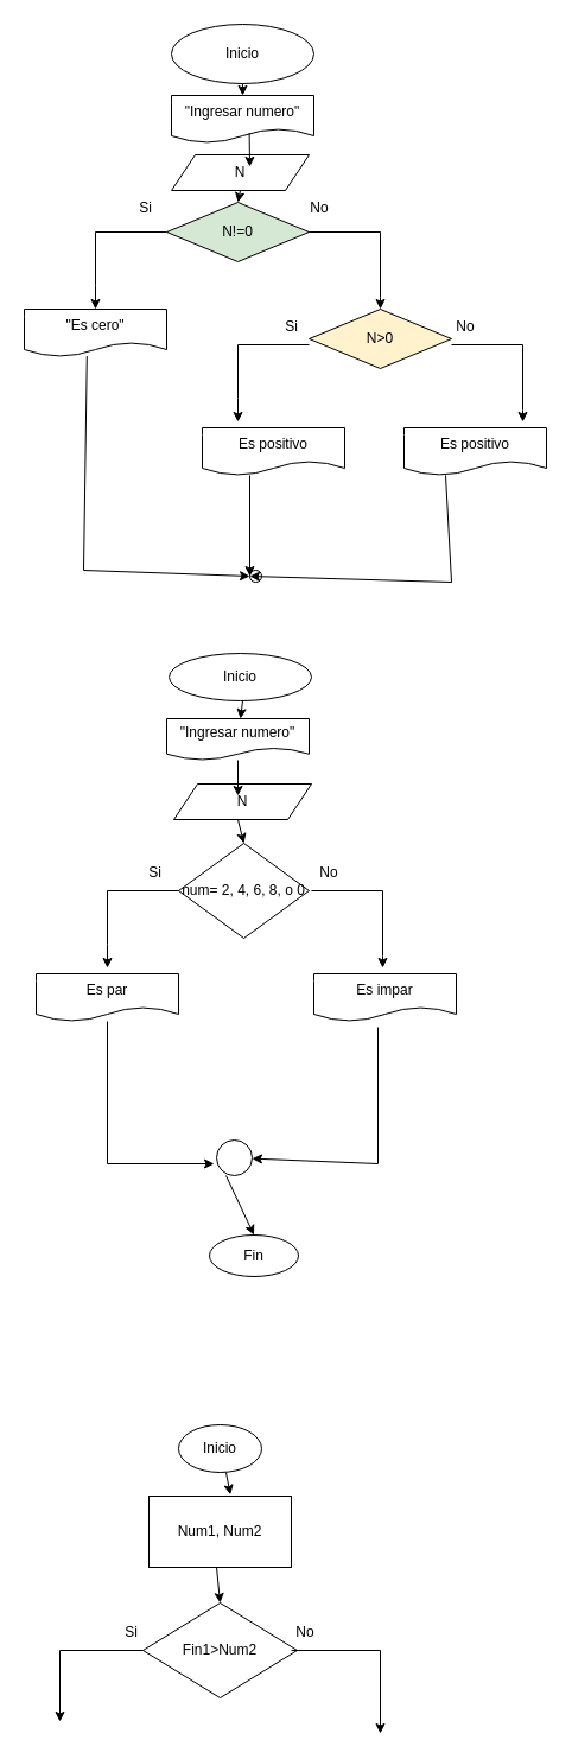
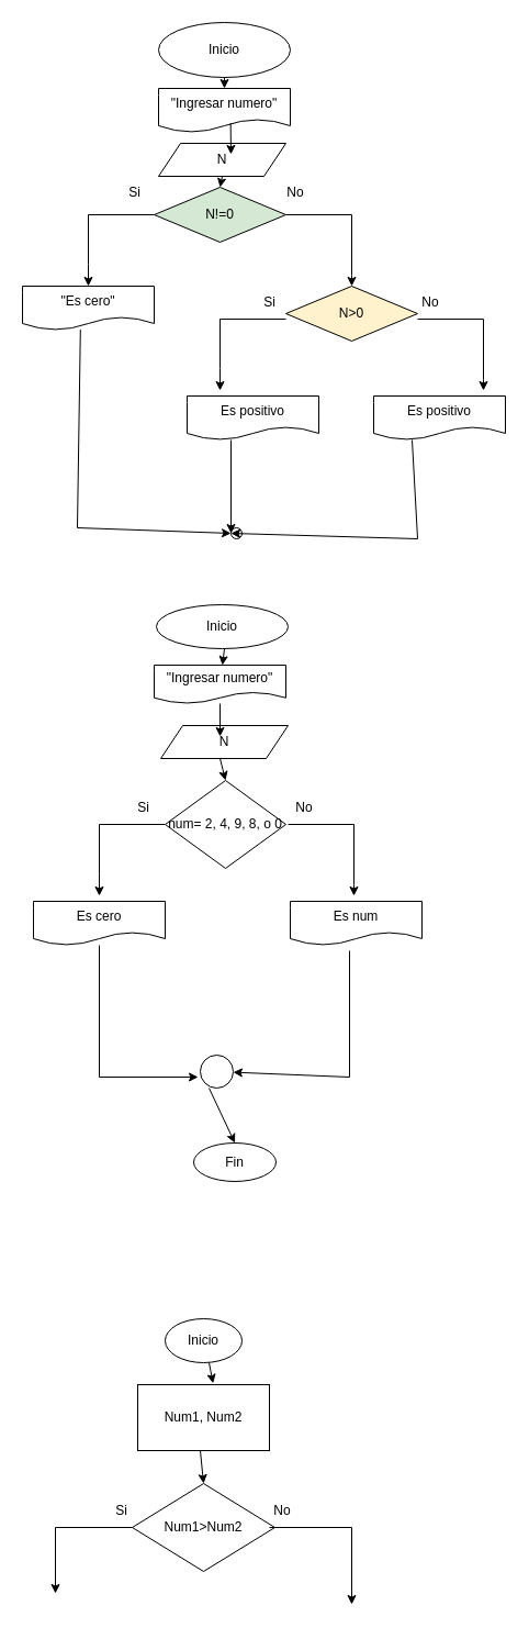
  <mxCell id="0" />
  <mxCell id="1" parent="0" />
  <mxCell id="2" value="Inicio" style="ellipse;whiteSpace=wrap;html=1;" vertex="1" parent="1"><mxGeometry x="144" width="120" height="50" as="geometry" y="20" /></mxCell>
  <mxCell id="3" value="&quot;Ingresar numero&quot;" style="shape=document;whiteSpace=wrap;html=1;boundedLbl=1;" vertex="1" parent="1"><mxGeometry x="144" y="80" width="120" height="40" as="geometry" /></mxCell>
  <mxCell id="4" value="N" style="shape=parallelogram;perimeter=parallelogramPerimeter;whiteSpace=wrap;html=1;fixedSize=1;" vertex="1" parent="1"><mxGeometry x="144" y="130" width="116" height="30" as="geometry" /></mxCell>
  <mxCell id="5" value="N!=0" style="rhombus;whiteSpace=wrap;html=1;fillColor=#d5e8d4;" vertex="1" parent="1"><mxGeometry x="140" y="170" width="120" height="50" as="geometry" /></mxCell>
  <mxCell id="6" value="" style="endArrow=classic;html=1;rounded=0;exitX=0;exitY=0.5;exitDx=0;exitDy=0;" edge="1" parent="1" source="5"><mxGeometry width="50" height="50" relative="1" as="geometry"><mxPoint x="180" y="280" as="sourcePoint" /><mxPoint x="80" y="260" as="targetPoint" /><Array as="points"><mxPoint x="80" y="195" /><mxPoint x="80" y="240" /></Array></mxGeometry></mxCell>
  <mxCell id="7" value="" style="endArrow=classic;html=1;rounded=0;exitX=0;exitY=0.5;exitDx=0;exitDy=0;" edge="1" parent="1"><mxGeometry width="50" height="50" relative="1" as="geometry"><mxPoint x="260" y="195" as="sourcePoint" /><mxPoint x="320" y="260" as="targetPoint" /><Array as="points"><mxPoint x="320" y="195" /><mxPoint x="320" y="250" /></Array></mxGeometry></mxCell>
  <mxCell id="8" value="Si&amp;nbsp; &amp;nbsp; &amp;nbsp; &amp;nbsp; &amp;nbsp; &amp;nbsp; &amp;nbsp; &amp;nbsp; &amp;nbsp; &amp;nbsp; &amp;nbsp; &amp;nbsp; &amp;nbsp; &amp;nbsp; &amp;nbsp; &amp;nbsp; &amp;nbsp; &amp;nbsp; &amp;nbsp; &amp;nbsp; No" style="text;html=1;align=center;verticalAlign=middle;whiteSpace=wrap;rounded=0;" vertex="1" parent="1"><mxGeometry x="84" y="160" width="226" height="30" as="geometry" /></mxCell>
  <mxCell id="9" value="&quot;Es cero&quot;" style="shape=document;whiteSpace=wrap;html=1;boundedLbl=1;" vertex="1" parent="1"><mxGeometry x="20" y="260" width="120" height="40" as="geometry" /></mxCell>
  <mxCell id="10" value="Es positivo" style="shape=document;whiteSpace=wrap;html=1;boundedLbl=1;" vertex="1" parent="1"><mxGeometry x="170" y="360" width="120" height="40" as="geometry" /></mxCell>
  <mxCell id="11" value="Es positivo" style="shape=document;whiteSpace=wrap;html=1;boundedLbl=1;" vertex="1" parent="1"><mxGeometry x="340" y="360" width="120" height="40" as="geometry" /></mxCell>
  <mxCell id="12" value="N&amp;gt;0" style="rhombus;whiteSpace=wrap;html=1;fillColor=#fff2cc;" vertex="1" parent="1"><mxGeometry x="260" y="260" width="120" height="50" as="geometry" /></mxCell>
  <mxCell id="13" value="" style="endArrow=classic;html=1;rounded=0;exitX=0;exitY=0.5;exitDx=0;exitDy=0;" edge="1" parent="1"><mxGeometry width="50" height="50" relative="1" as="geometry"><mxPoint x="260" y="290" as="sourcePoint" /><mxPoint x="200" y="355" as="targetPoint" /><Array as="points"><mxPoint x="200" y="290" /><mxPoint x="200" y="335" /></Array></mxGeometry></mxCell>
  <mxCell id="14" value="" style="endArrow=classic;html=1;rounded=0;exitX=0;exitY=0.5;exitDx=0;exitDy=0;" edge="1" parent="1"><mxGeometry width="50" height="50" relative="1" as="geometry"><mxPoint x="380" y="290" as="sourcePoint" /><mxPoint x="440" y="355" as="targetPoint" /><Array as="points"><mxPoint x="440" y="290" /><mxPoint x="440" y="345" /></Array></mxGeometry></mxCell>
  <mxCell id="15" value="Si&amp;nbsp; &amp;nbsp; &amp;nbsp; &amp;nbsp; &amp;nbsp; &amp;nbsp; &amp;nbsp; &amp;nbsp; &amp;nbsp; &amp;nbsp; &amp;nbsp; &amp;nbsp; &amp;nbsp; &amp;nbsp; &amp;nbsp; &amp;nbsp; &amp;nbsp; &amp;nbsp; &amp;nbsp; &amp;nbsp; No" style="text;html=1;align=center;verticalAlign=middle;whiteSpace=wrap;rounded=0;" vertex="1" parent="1"><mxGeometry x="207" y="260" width="226" height="30" as="geometry" /></mxCell>
  <mxCell id="16" value="" style="ellipse;whiteSpace=wrap;html=1;aspect=fixed;labelBackgroundColor=#000000;labelBorderColor=default;fontColor=default;textShadow=1;" vertex="1" parent="1"><mxGeometry x="210" y="480" width="10" height="10" as="geometry" /></mxCell>
  <mxCell id="17" value="" style="endArrow=classic;html=1;rounded=0;entryX=0;entryY=0.5;entryDx=0;entryDy=0;exitX=0.44;exitY=0.99;exitDx=0;exitDy=0;exitPerimeter=0;" edge="1" parent="1" source="9" target="16"><mxGeometry width="50" height="50" relative="1" as="geometry"><mxPoint x="80" y="300" as="sourcePoint" /><mxPoint x="130" y="250" as="targetPoint" /><Array as="points"><mxPoint x="70" y="480" /></Array></mxGeometry></mxCell>
  <mxCell id="18" value="" style="endArrow=classic;html=1;rounded=0;entryX=0;entryY=0.5;entryDx=0;entryDy=0;" edge="1" parent="1" target="16"><mxGeometry width="50" height="50" relative="1" as="geometry"><mxPoint x="210" y="400" as="sourcePoint" /><mxPoint x="260" y="350" as="targetPoint" /></mxGeometry></mxCell>
  <mxCell id="19" value="" style="endArrow=classic;html=1;rounded=0;entryX=0;entryY=0.5;entryDx=0;entryDy=0;" edge="1" parent="1" target="16"><mxGeometry width="50" height="50" relative="1" as="geometry"><mxPoint x="375" y="400" as="sourcePoint" /><mxPoint x="425" y="350" as="targetPoint" /><Array as="points"><mxPoint x="380" y="490" /></Array></mxGeometry></mxCell>
  <mxCell id="20" value="Inicio" style="ellipse;whiteSpace=wrap;html=1;" vertex="1" parent="1"><mxGeometry x="142" y="550" width="120" height="40" as="geometry" /></mxCell>
  <mxCell id="21" value="&quot;Ingresar numero&quot;" style="shape=document;whiteSpace=wrap;html=1;boundedLbl=1;" vertex="1" parent="1"><mxGeometry x="140" y="605" width="120" height="35" as="geometry" /></mxCell>
  <mxCell id="22" value="N" style="shape=parallelogram;perimeter=parallelogramPerimeter;whiteSpace=wrap;html=1;fixedSize=1;" vertex="1" parent="1"><mxGeometry x="146" y="660" width="116" height="30" as="geometry" /></mxCell>
- <mxCell id="23" value="num= 2, 4, 6, 8, o 0" style="rhombus;whiteSpace=wrap;html=1;" vertex="1" parent="1"><mxGeometry x="150" y="710" width="110" height="80" as="geometry" /></mxCell>
+ <mxCell id="23" value="num= 2, 4, 9, 8, o 0" style="rhombus;whiteSpace=wrap;html=1;" vertex="1" parent="1"><mxGeometry x="150" y="710" width="110" height="80" as="geometry" /></mxCell>
  <mxCell id="24" value="" style="endArrow=classic;html=1;rounded=0;exitX=0;exitY=0.5;exitDx=0;exitDy=0;" edge="1" parent="1"><mxGeometry width="50" height="50" relative="1" as="geometry"><mxPoint x="150" y="750" as="sourcePoint" /><mxPoint x="90" y="815" as="targetPoint" /><Array as="points"><mxPoint x="90" y="750" /><mxPoint x="90" y="795" /></Array></mxGeometry></mxCell>
  <mxCell id="25" value="" style="endArrow=classic;html=1;rounded=0;exitX=0;exitY=0.5;exitDx=0;exitDy=0;" edge="1" parent="1"><mxGeometry width="50" height="50" relative="1" as="geometry"><mxPoint x="262" y="750" as="sourcePoint" /><mxPoint x="322" y="815" as="targetPoint" /><Array as="points"><mxPoint x="322" y="750" /><mxPoint x="322" y="805" /></Array></mxGeometry></mxCell>
  <mxCell id="26" value="Si&amp;nbsp; &amp;nbsp; &amp;nbsp; &amp;nbsp; &amp;nbsp; &amp;nbsp; &amp;nbsp; &amp;nbsp; &amp;nbsp; &amp;nbsp; &amp;nbsp; &amp;nbsp; &amp;nbsp; &amp;nbsp; &amp;nbsp; &amp;nbsp; &amp;nbsp; &amp;nbsp; &amp;nbsp; &amp;nbsp; No" style="text;html=1;align=center;verticalAlign=middle;whiteSpace=wrap;rounded=0;" vertex="1" parent="1"><mxGeometry x="92" y="720" width="226" height="30" as="geometry" /></mxCell>
- <mxCell id="27" value="Es par" style="shape=document;whiteSpace=wrap;html=1;boundedLbl=1;" vertex="1" parent="1"><mxGeometry x="30" y="820" width="120" height="40" as="geometry" /></mxCell>
- <mxCell id="28" value="Es impar" style="shape=document;whiteSpace=wrap;html=1;boundedLbl=1;" vertex="1" parent="1"><mxGeometry x="264" y="820" width="120" height="40" as="geometry" /></mxCell>
+ <mxCell id="27" value="Es cero" style="shape=document;whiteSpace=wrap;html=1;boundedLbl=1;" vertex="1" parent="1"><mxGeometry x="30" y="820" width="120" height="40" as="geometry" /></mxCell>
+ <mxCell id="28" value="Es num" style="shape=document;whiteSpace=wrap;html=1;boundedLbl=1;" vertex="1" parent="1"><mxGeometry x="264" y="820" width="120" height="40" as="geometry" /></mxCell>
  <mxCell id="29" value="Fin" style="ellipse;whiteSpace=wrap;html=1;" vertex="1" parent="1"><mxGeometry x="176" y="1040" width="75" height="35" as="geometry" /></mxCell>
  <mxCell id="30" value="" style="endArrow=classic;html=1;rounded=0;" edge="1" parent="1"><mxGeometry width="50" height="50" relative="1" as="geometry"><mxPoint x="90" y="860" as="sourcePoint" /><mxPoint x="180" y="980" as="targetPoint" /><Array as="points"><mxPoint x="90" y="980" /></Array></mxGeometry></mxCell>
  <mxCell id="31" value="" style="endArrow=classic;html=1;rounded=0;" edge="1" parent="1" target="32"><mxGeometry width="50" height="50" relative="1" as="geometry"><mxPoint x="318" y="865" as="sourcePoint" /><mxPoint x="210" y="980" as="targetPoint" /><Array as="points"><mxPoint x="318" y="980" /></Array></mxGeometry></mxCell>
  <mxCell id="32" value="" style="ellipse;whiteSpace=wrap;html=1;aspect=fixed;" vertex="1" parent="1"><mxGeometry x="182" y="960" width="30" height="30" as="geometry" /></mxCell>
  <mxCell id="33" value="" style="endArrow=classic;html=1;rounded=0;entryX=0.5;entryY=0;entryDx=0;entryDy=0;" edge="1" parent="1" target="29"><mxGeometry width="50" height="50" relative="1" as="geometry"><mxPoint x="190" y="990" as="sourcePoint" /><mxPoint x="240" y="940" as="targetPoint" /></mxGeometry></mxCell>
  <mxCell id="34" value="" style="endArrow=classic;html=1;rounded=0;" edge="1" parent="1" target="21"><mxGeometry width="50" height="50" relative="1" as="geometry"><mxPoint x="204" y="590" as="sourcePoint" /><mxPoint x="254" y="540" as="targetPoint" /></mxGeometry></mxCell>
  <mxCell id="35" value="" style="endArrow=classic;html=1;rounded=0;entryX=0.466;entryY=0.333;entryDx=0;entryDy=0;entryPerimeter=0;" edge="1" parent="1" target="22"><mxGeometry width="50" height="50" relative="1" as="geometry"><mxPoint x="200" y="640" as="sourcePoint" /><mxPoint x="250" y="590" as="targetPoint" /></mxGeometry></mxCell>
  <mxCell id="36" value="" style="endArrow=classic;html=1;rounded=0;entryX=0.5;entryY=0;entryDx=0;entryDy=0;" edge="1" parent="1" target="23"><mxGeometry width="50" height="50" relative="1" as="geometry"><mxPoint x="200" y="690" as="sourcePoint" /><mxPoint x="250" y="640" as="targetPoint" /></mxGeometry></mxCell>
  <mxCell id="37" value="Inicio" style="ellipse;whiteSpace=wrap;html=1;" vertex="1" parent="1"><mxGeometry x="150" y="1200" width="70" height="40" as="geometry" /></mxCell>
  <mxCell id="38" value="Num1, Num2" style="rounded=0;whiteSpace=wrap;html=1;" vertex="1" parent="1"><mxGeometry x="125" y="1260" width="120" height="60" as="geometry" /></mxCell>
  <mxCell id="39" value="" style="endArrow=classic;html=1;rounded=0;entryX=0.572;entryY=-0.02;entryDx=0;entryDy=0;entryPerimeter=0;" edge="1" parent="1" target="38"><mxGeometry width="50" height="50" relative="1" as="geometry"><mxPoint x="190" y="1240" as="sourcePoint" /><mxPoint x="240" y="1190" as="targetPoint" /></mxGeometry></mxCell>
- <mxCell id="40" value="Fin1&amp;gt;Num2" style="rhombus;whiteSpace=wrap;html=1;" vertex="1" parent="1"><mxGeometry x="120" y="1350" width="130" height="80" as="geometry" /></mxCell>
+ <mxCell id="40" value="Num1&amp;gt;Num2" style="rhombus;whiteSpace=wrap;html=1;" vertex="1" parent="1"><mxGeometry x="120" y="1350" width="130" height="80" as="geometry" /></mxCell>
  <mxCell id="41" value="" style="endArrow=classic;html=1;rounded=0;entryX=0.5;entryY=0;entryDx=0;entryDy=0;" edge="1" parent="1" target="40"><mxGeometry width="50" height="50" relative="1" as="geometry"><mxPoint x="182" y="1320" as="sourcePoint" /><mxPoint x="232" y="1270" as="targetPoint" /></mxGeometry></mxCell>
  <mxCell id="42" value="" style="endArrow=classic;html=1;rounded=0;exitX=0.5;exitY=1;exitDx=0;exitDy=0;" edge="1" parent="1" source="4"><mxGeometry width="50" height="50" relative="1" as="geometry"><mxPoint x="220" y="230" as="sourcePoint" /><mxPoint x="200" y="170" as="targetPoint" /></mxGeometry></mxCell>
  <mxCell id="43" value="" style="endArrow=classic;html=1;rounded=0;exitX=0.5;exitY=1;exitDx=0;exitDy=0;" edge="1" parent="1" source="2" target="3"><mxGeometry width="50" height="50" relative="1" as="geometry"><mxPoint x="220" y="230" as="sourcePoint" /><mxPoint x="270" y="180" as="targetPoint" /></mxGeometry></mxCell>
  <mxCell id="44" value="" style="endArrow=classic;html=1;rounded=0;exitX=0.547;exitY=0.79;exitDx=0;exitDy=0;exitPerimeter=0;entryX=0.569;entryY=0.333;entryDx=0;entryDy=0;entryPerimeter=0;" edge="1" parent="1" source="3" target="4"><mxGeometry width="50" height="50" relative="1" as="geometry"><mxPoint x="220" y="230" as="sourcePoint" /><mxPoint x="270" y="180" as="targetPoint" /></mxGeometry></mxCell>
  <mxCell id="45" value="" style="endArrow=classic;html=1;rounded=0;" edge="1" parent="1"><mxGeometry width="50" height="50" relative="1" as="geometry"><mxPoint x="245" y="1390" as="sourcePoint" /><mxPoint x="320" y="1460" as="targetPoint" /><Array as="points"><mxPoint x="320" y="1390" /></Array></mxGeometry></mxCell>
  <mxCell id="46" value="" style="endArrow=classic;html=1;rounded=0;" edge="1" parent="1"><mxGeometry width="50" height="50" relative="1" as="geometry"><mxPoint x="120" y="1390" as="sourcePoint" /><mxPoint x="50" y="1450" as="targetPoint" /><Array as="points"><mxPoint x="50" y="1390" /></Array></mxGeometry></mxCell>
  <mxCell id="47" value="Si&amp;nbsp; &amp;nbsp; &amp;nbsp; &amp;nbsp; &amp;nbsp; &amp;nbsp; &amp;nbsp; &amp;nbsp; &amp;nbsp; &amp;nbsp; &amp;nbsp; &amp;nbsp; &amp;nbsp; &amp;nbsp; &amp;nbsp; &amp;nbsp; &amp;nbsp; &amp;nbsp; &amp;nbsp; &amp;nbsp; No" style="text;html=1;align=center;verticalAlign=middle;whiteSpace=wrap;rounded=0;" vertex="1" parent="1"><mxGeometry x="72" y="1360" width="226" height="30" as="geometry" /></mxCell>
